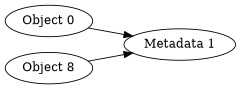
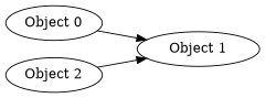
  digraph {
    rankdir=LR
    n1 [label="Object 0"]
-   n2 [label="Metadata 1"]
-   n3 [label="Object 8"]
+   n2 [label="Object 1"]
+   n3 [label="Object 2"]
    n1 -> n2
    n3 -> n2
  }
